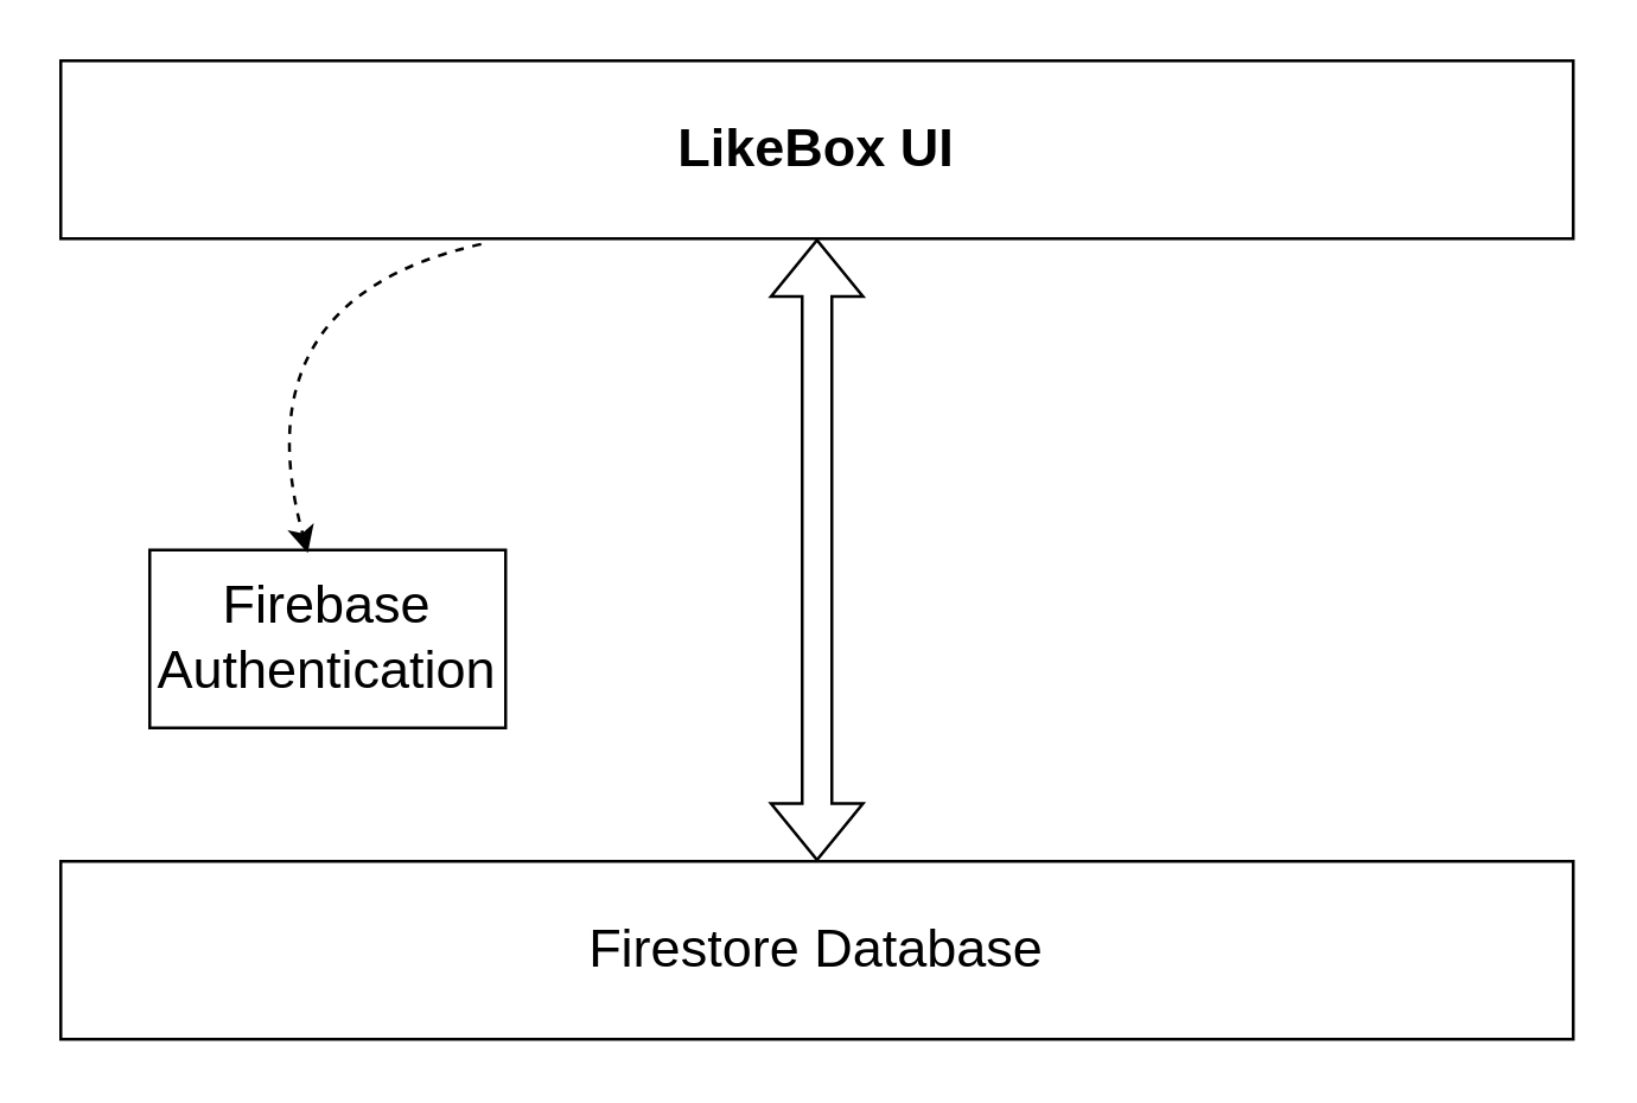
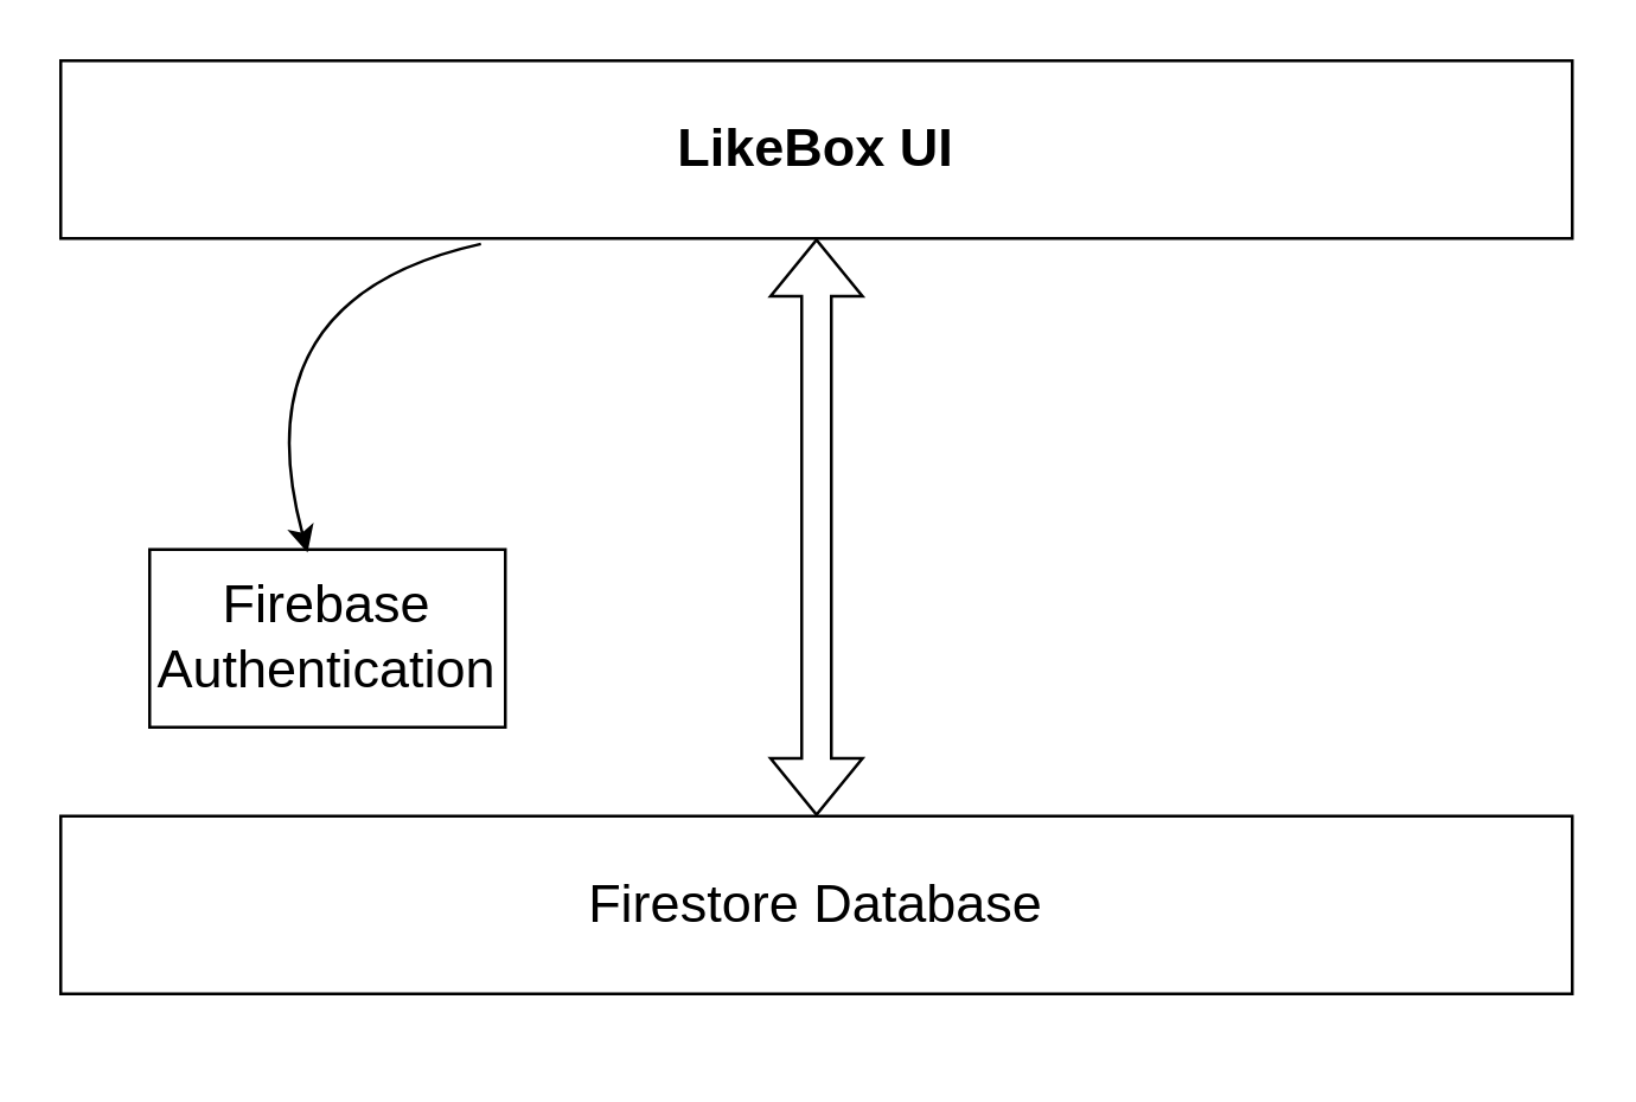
  <mxCell id="0" />
  <mxCell id="1" parent="0" />
  <mxCell id="2" value="&lt;font style=&quot;font-size: 18px&quot;&gt;&lt;b&gt;LikeBox UI&lt;/b&gt;&lt;/font&gt;" style="rounded=0;whiteSpace=wrap;html=1;" vertex="1" parent="1"><mxGeometry x="20" y="20" width="510" height="60" as="geometry" /></mxCell>
  <mxCell id="3" value="Firebase Authentication" style="rounded=0;whiteSpace=wrap;html=1;fontSize=18;" vertex="1" parent="1"><mxGeometry x="50" y="185" width="120" height="60" as="geometry" /></mxCell>
- <mxCell id="4" value="" style="curved=1;endArrow=classic;html=1;rounded=0;fontSize=18;exitX=0.278;exitY=1.031;exitDx=0;exitDy=0;exitPerimeter=0;entryX=0.444;entryY=0.017;entryDx=0;entryDy=0;entryPerimeter=0;dashed=1;" edge="1" parent="1" source="2" target="3"><mxGeometry width="50" height="50" relative="1" as="geometry"><mxPoint x="200" y="260" as="sourcePoint" /><mxPoint x="180" y="170" as="targetPoint" /><Array as="points"><mxPoint x="80" y="100" /></Array></mxGeometry></mxCell>
- <mxCell id="5" value="Firestore Database" style="rounded=0;whiteSpace=wrap;html=1;fontSize=18;" vertex="1" parent="1"><mxGeometry x="20" y="290" width="510" height="60" as="geometry" /></mxCell>
+ <mxCell id="4" value="" style="curved=1;endArrow=classic;html=1;rounded=0;fontSize=18;exitX=0.278;exitY=1.031;exitDx=0;exitDy=0;exitPerimeter=0;entryX=0.444;entryY=0.017;entryDx=0;entryDy=0;entryPerimeter=0;" edge="1" parent="1" source="2" target="3"><mxGeometry width="50" height="50" relative="1" as="geometry"><mxPoint x="200" y="260" as="sourcePoint" /><mxPoint x="180" y="170" as="targetPoint" /><Array as="points"><mxPoint x="80" y="100" /></Array></mxGeometry></mxCell>
+ <mxCell id="5" value="Firestore Database" style="rounded=0;whiteSpace=wrap;html=1;fontSize=18;" vertex="1" parent="1"><mxGeometry x="20" y="275" width="510" height="60" as="geometry" /></mxCell>
  <mxCell id="6" value="" style="shape=flexArrow;endArrow=classic;startArrow=classic;html=1;rounded=0;fontSize=18;entryX=0.5;entryY=1;entryDx=0;entryDy=0;exitX=0.5;exitY=0;exitDx=0;exitDy=0;" edge="1" parent="1" source="5" target="2"><mxGeometry width="100" height="100" relative="1" as="geometry"><mxPoint x="200" y="290" as="sourcePoint" /><mxPoint x="300" y="190" as="targetPoint" /></mxGeometry></mxCell>
